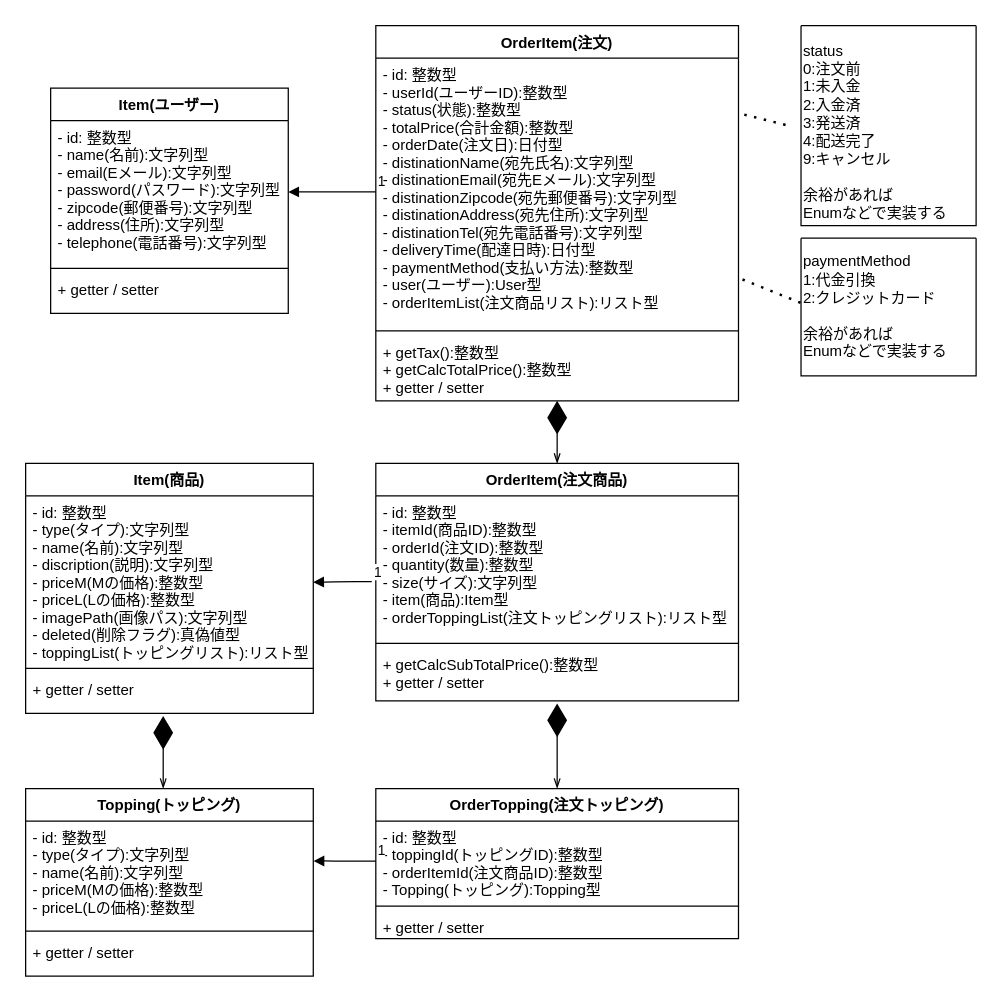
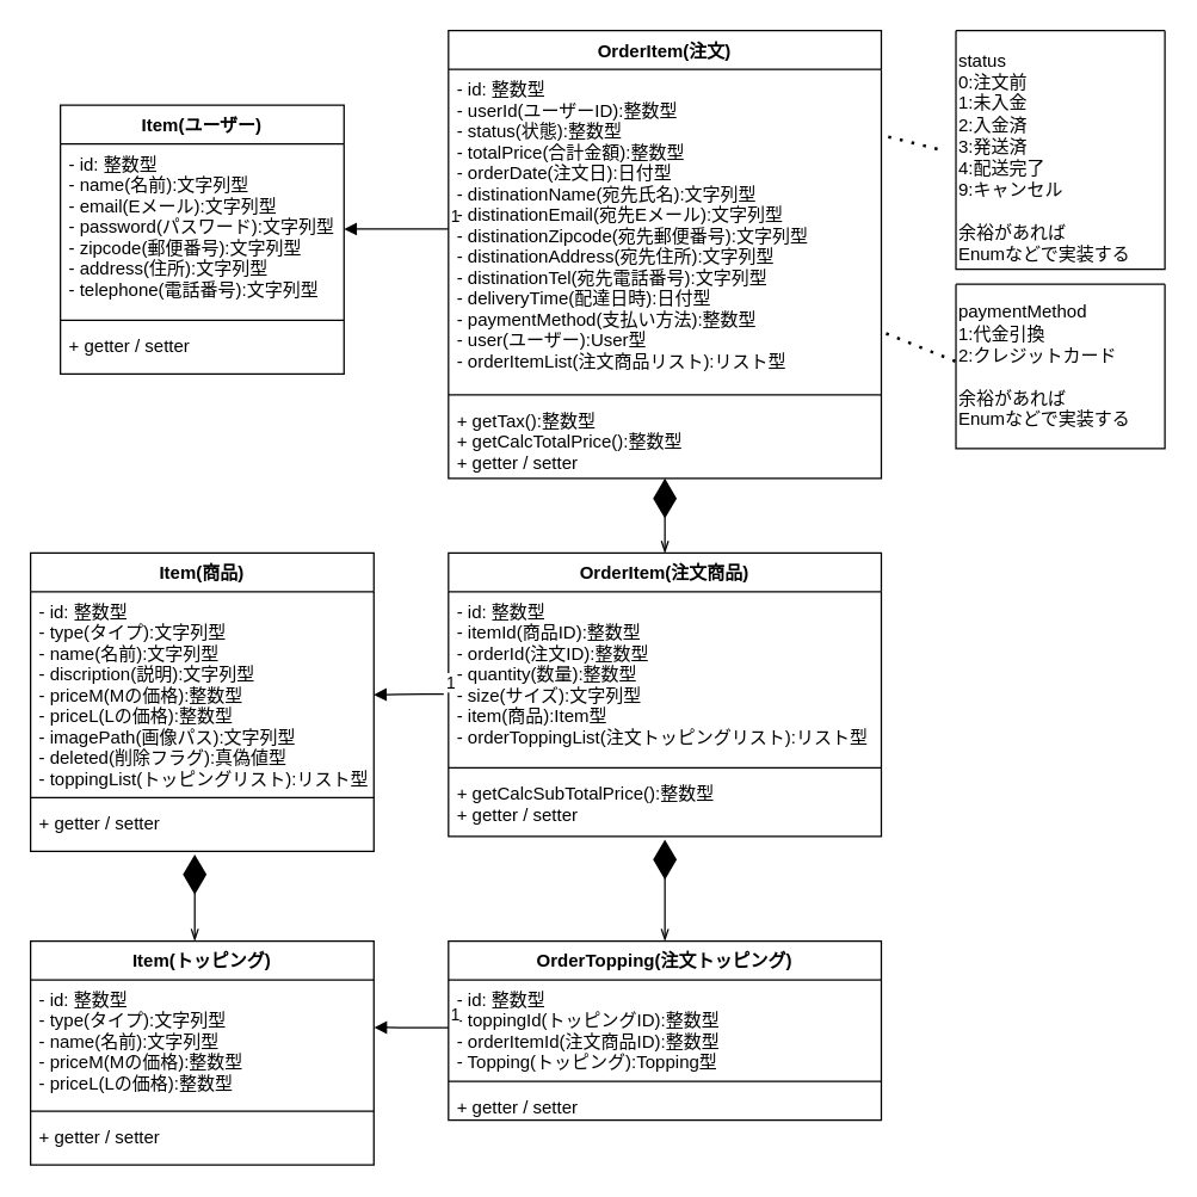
  <mxCell id="0" />
  <mxCell id="1" parent="0" />
  <mxCell id="2" value="name" style="endArrow=block;endFill=1;edgeStyle=orthogonalEdgeStyle;align=left;verticalAlign=top;entryX=1;entryY=0.5;entryDx=0;entryDy=0;exitX=0;exitY=0.5;exitDx=0;exitDy=0;sketch=0;shadow=0;rounded=1;labelBackgroundColor=#ffffff;noLabel=1;fontColor=none;html=1;" edge="1" parent="1" source="9" target="5"><mxGeometry x="-1" relative="1" as="geometry"><mxPoint x="240" y="180" as="sourcePoint" /><mxPoint x="400" y="180" as="targetPoint" /></mxGeometry></mxCell>
  <mxCell id="3" value="1" style="edgeLabel;resizable=0;html=1;align=left;verticalAlign=bottom;" connectable="0" vertex="1" parent="2"><mxGeometry x="-1" relative="1" as="geometry" /></mxCell>
  <mxCell id="4" value="Item(ユーザー)" style="swimlane;fontStyle=1;align=center;verticalAlign=top;childLayout=stackLayout;horizontal=1;startSize=26;horizontalStack=0;resizeParent=1;resizeParentMax=0;resizeLast=0;collapsible=1;marginBottom=0;" vertex="1" parent="1"><mxGeometry x="40" y="70" width="190" height="180" as="geometry" /></mxCell>
  <mxCell id="5" value="- id: 整数型&#10;- name(名前):文字列型 &#10;- email(Eメール):文字列型&#10;- password(パスワード):文字列型&#10;- zipcode(郵便番号):文字列型&#10;- address(住所):文字列型&#10;- telephone(電話番号):文字列型&#10;" style="text;strokeColor=none;fillColor=none;align=left;verticalAlign=top;spacingLeft=4;spacingRight=4;overflow=hidden;rotatable=0;points=[[0,0.5],[1,0.5]];portConstraint=eastwest;" vertex="1" parent="4"><mxGeometry y="26" width="190" height="114" as="geometry" /></mxCell>
  <mxCell id="6" value="" style="line;strokeWidth=1;fillColor=none;align=left;verticalAlign=middle;spacingTop=-1;spacingLeft=3;spacingRight=3;rotatable=0;labelPosition=right;points=[];portConstraint=eastwest;" vertex="1" parent="4"><mxGeometry y="140" width="190" height="8" as="geometry" /></mxCell>
  <mxCell id="7" value="+ getter / setter" style="text;strokeColor=none;fillColor=none;align=left;verticalAlign=top;spacingLeft=4;spacingRight=4;overflow=hidden;rotatable=0;points=[[0,0.5],[1,0.5]];portConstraint=eastwest;" vertex="1" parent="4"><mxGeometry y="148" width="190" height="32" as="geometry" /></mxCell>
  <mxCell id="8" value="OrderItem(注文)" style="swimlane;fontStyle=1;align=center;verticalAlign=top;childLayout=stackLayout;horizontal=1;startSize=26;horizontalStack=0;resizeParent=1;resizeParentMax=0;resizeLast=0;collapsible=1;marginBottom=0;fillColor=#FFFFFF;" vertex="1" parent="1"><mxGeometry x="300" y="20" width="290" height="300" as="geometry" /></mxCell>
  <mxCell id="9" value="- id: 整数型&#10;- userId(ユーザーID):整数型 &#10;- status(状態):整数型&#10;- totalPrice(合計金額):整数型&#10;- orderDate(注文日):日付型&#10;- distinationName(宛先氏名):文字列型&#10;- distinationEmail(宛先Eメール):文字列型&#10;- distinationZipcode(宛先郵便番号):文字列型&#10;- distinationAddress(宛先住所):文字列型&#10;- distinationTel(宛先電話番号):文字列型&#10;- deliveryTime(配達日時):日付型&#10;- paymentMethod(支払い方法):整数型&#10;- user(ユーザー):User型&#10;- orderItemList(注文商品リスト):リスト型" style="text;strokeColor=none;fillColor=none;align=left;verticalAlign=top;spacingLeft=4;spacingRight=4;overflow=hidden;rotatable=0;points=[[0,0.5],[1,0.5]];portConstraint=eastwest;" vertex="1" parent="8"><mxGeometry y="26" width="290" height="214" as="geometry" /></mxCell>
  <mxCell id="10" value="" style="line;strokeWidth=1;fillColor=none;align=left;verticalAlign=middle;spacingTop=-1;spacingLeft=3;spacingRight=3;rotatable=0;labelPosition=right;points=[];portConstraint=eastwest;" vertex="1" parent="8"><mxGeometry y="240" width="290" height="8" as="geometry" /></mxCell>
  <mxCell id="11" value="+ getTax():整数型&#10;+ getCalcTotalPrice():整数型&#10;+ getter / setter" style="text;strokeColor=none;fillColor=none;align=left;verticalAlign=top;spacingLeft=4;spacingRight=4;overflow=hidden;rotatable=0;points=[[0,0.5],[1,0.5]];portConstraint=eastwest;" vertex="1" parent="8"><mxGeometry y="248" width="290" height="52" as="geometry" /></mxCell>
  <mxCell id="12" value="OrderItem(注文商品)" style="swimlane;fontStyle=1;align=center;verticalAlign=top;childLayout=stackLayout;horizontal=1;startSize=26;horizontalStack=0;resizeParent=1;resizeParentMax=0;resizeLast=0;collapsible=1;marginBottom=0;" vertex="1" parent="1"><mxGeometry x="300" y="370" width="290" height="190" as="geometry" /></mxCell>
  <mxCell id="13" value="- id: 整数型&#10;- itemId(商品ID):整数型 &#10;- orderId(注文ID):整数型&#10;- quantity(数量):整数型&#10;- size(サイズ):文字列型&#10;- item(商品):Item型&#10;- orderToppingList(注文トッピングリスト):リスト型" style="text;strokeColor=none;fillColor=none;align=left;verticalAlign=top;spacingLeft=4;spacingRight=4;overflow=hidden;rotatable=0;points=[[0,0.5],[1,0.5]];portConstraint=eastwest;" vertex="1" parent="12"><mxGeometry y="26" width="290" height="114" as="geometry" /></mxCell>
  <mxCell id="14" value="" style="line;strokeWidth=1;fillColor=none;align=left;verticalAlign=middle;spacingTop=-1;spacingLeft=3;spacingRight=3;rotatable=0;labelPosition=right;points=[];portConstraint=eastwest;" vertex="1" parent="12"><mxGeometry y="140" width="290" height="8" as="geometry" /></mxCell>
  <mxCell id="15" value="+ getCalcSubTotalPrice():整数型&#10;+ getter / setter" style="text;strokeColor=none;fillColor=none;align=left;verticalAlign=top;spacingLeft=4;spacingRight=4;overflow=hidden;rotatable=0;points=[[0,0.5],[1,0.5]];portConstraint=eastwest;" vertex="1" parent="12"><mxGeometry y="148" width="290" height="42" as="geometry" /></mxCell>
  <mxCell id="16" value="" style="endArrow=diamondThin;endFill=1;endSize=24;html=1;exitX=0.5;exitY=0;exitDx=0;exitDy=0;startArrow=openThin;startFill=0;" edge="1" parent="1" source="12"><mxGeometry width="160" relative="1" as="geometry"><mxPoint x="240" y="360" as="sourcePoint" /><mxPoint x="445" y="320" as="targetPoint" /></mxGeometry></mxCell>
  <mxCell id="17" value="" style="endArrow=diamondThin;endFill=1;endSize=24;html=1;exitX=0.5;exitY=0;exitDx=0;exitDy=0;startArrow=openThin;startFill=0;" edge="1" parent="1" source="18"><mxGeometry width="160" relative="1" as="geometry"><mxPoint x="451" y="670" as="sourcePoint" /><mxPoint x="445" y="562" as="targetPoint" /></mxGeometry></mxCell>
  <mxCell id="18" value="OrderTopping(注文トッピング)" style="swimlane;fontStyle=1;align=center;verticalAlign=top;childLayout=stackLayout;horizontal=1;startSize=26;horizontalStack=0;resizeParent=1;resizeParentMax=0;resizeLast=0;collapsible=1;marginBottom=0;" vertex="1" parent="1"><mxGeometry x="300" y="630" width="290" height="120" as="geometry" /></mxCell>
  <mxCell id="19" value="- id: 整数型&#10;- toppingId(トッピングID):整数型 &#10;- orderItemId(注文商品ID):整数型&#10;- Topping(トッピング):Topping型" style="text;strokeColor=none;fillColor=none;align=left;verticalAlign=top;spacingLeft=4;spacingRight=4;overflow=hidden;rotatable=0;points=[[0,0.5],[1,0.5]];portConstraint=eastwest;" vertex="1" parent="18"><mxGeometry y="26" width="290" height="64" as="geometry" /></mxCell>
  <mxCell id="20" value="" style="line;strokeWidth=1;fillColor=none;align=left;verticalAlign=middle;spacingTop=-1;spacingLeft=3;spacingRight=3;rotatable=0;labelPosition=right;points=[];portConstraint=eastwest;" vertex="1" parent="18"><mxGeometry y="90" width="290" height="8" as="geometry" /></mxCell>
  <mxCell id="21" value="+ getter / setter" style="text;strokeColor=none;fillColor=none;align=left;verticalAlign=top;spacingLeft=4;spacingRight=4;overflow=hidden;rotatable=0;points=[[0,0.5],[1,0.5]];portConstraint=eastwest;" vertex="1" parent="18"><mxGeometry y="98" width="290" height="22" as="geometry" /></mxCell>
  <mxCell id="22" value="Item(商品)" style="swimlane;fontStyle=1;align=center;verticalAlign=top;childLayout=stackLayout;horizontal=1;startSize=26;horizontalStack=0;resizeParent=1;resizeParentMax=0;resizeLast=0;collapsible=1;marginBottom=0;" vertex="1" parent="1"><mxGeometry x="20" y="370" width="230" height="200" as="geometry" /></mxCell>
  <mxCell id="23" value="- id: 整数型&#10;- type(タイプ):文字列型&#10;- name(名前):文字列型 &#10;- discription(説明):文字列型&#10;- priceM(Mの価格):整数型&#10;- priceL(Lの価格):整数型&#10;- imagePath(画像パス):文字列型&#10;- deleted(削除フラグ):真偽値型&#10;- toppingList(トッピングリスト):リスト型" style="text;strokeColor=none;fillColor=none;align=left;verticalAlign=top;spacingLeft=4;spacingRight=4;overflow=hidden;rotatable=0;points=[[0,0.5],[1,0.5]];portConstraint=eastwest;" vertex="1" parent="22"><mxGeometry y="26" width="230" height="134" as="geometry" /></mxCell>
  <mxCell id="24" value="name" style="endArrow=block;endFill=1;html=1;edgeStyle=orthogonalEdgeStyle;align=left;verticalAlign=top;exitX=-0.011;exitY=0.602;exitDx=0;exitDy=0;exitPerimeter=0;noLabel=1;fontColor=none;" edge="1" parent="22" source="13"><mxGeometry x="-1" relative="1" as="geometry"><mxPoint x="260" y="100" as="sourcePoint" /><mxPoint x="230" y="95" as="targetPoint" /></mxGeometry></mxCell>
  <mxCell id="25" value="1" style="edgeLabel;resizable=0;html=1;align=left;verticalAlign=bottom;" connectable="0" vertex="1" parent="24"><mxGeometry x="-1" relative="1" as="geometry" /></mxCell>
  <mxCell id="26" value="" style="line;strokeWidth=1;fillColor=none;align=left;verticalAlign=middle;spacingTop=-1;spacingLeft=3;spacingRight=3;rotatable=0;labelPosition=right;points=[];portConstraint=eastwest;" vertex="1" parent="22"><mxGeometry y="160" width="230" height="8" as="geometry" /></mxCell>
  <mxCell id="27" value="+ getter / setter" style="text;strokeColor=none;fillColor=none;align=left;verticalAlign=top;spacingLeft=4;spacingRight=4;overflow=hidden;rotatable=0;points=[[0,0.5],[1,0.5]];portConstraint=eastwest;" vertex="1" parent="22"><mxGeometry y="168" width="230" height="32" as="geometry" /></mxCell>
- <mxCell id="28" value="Topping(トッピング)" style="swimlane;fontStyle=1;align=center;verticalAlign=top;childLayout=stackLayout;horizontal=1;startSize=26;horizontalStack=0;resizeParent=1;resizeParentMax=0;resizeLast=0;collapsible=1;marginBottom=0;" vertex="1" parent="1"><mxGeometry x="20" y="630" width="230" height="150" as="geometry" /></mxCell>
+ <mxCell id="28" value="Item(トッピング)" style="swimlane;fontStyle=1;align=center;verticalAlign=top;childLayout=stackLayout;horizontal=1;startSize=26;horizontalStack=0;resizeParent=1;resizeParentMax=0;resizeLast=0;collapsible=1;marginBottom=0;" vertex="1" parent="1"><mxGeometry x="20" y="630" width="230" height="150" as="geometry" /></mxCell>
  <mxCell id="29" value="- id: 整数型&#10;- type(タイプ):文字列型&#10;- name(名前):文字列型 &#10;- priceM(Mの価格):整数型&#10;- priceL(Lの価格):整数型&#10;" style="text;strokeColor=none;fillColor=none;align=left;verticalAlign=top;spacingLeft=4;spacingRight=4;overflow=hidden;rotatable=0;points=[[0,0.5],[1,0.5]];portConstraint=eastwest;" vertex="1" parent="28"><mxGeometry y="26" width="230" height="84" as="geometry" /></mxCell>
  <mxCell id="30" value="" style="line;strokeWidth=1;fillColor=none;align=left;verticalAlign=middle;spacingTop=-1;spacingLeft=3;spacingRight=3;rotatable=0;labelPosition=right;points=[];portConstraint=eastwest;" vertex="1" parent="28"><mxGeometry y="110" width="230" height="8" as="geometry" /></mxCell>
  <mxCell id="31" value="+ getter / setter" style="text;strokeColor=none;fillColor=none;align=left;verticalAlign=top;spacingLeft=4;spacingRight=4;overflow=hidden;rotatable=0;points=[[0,0.5],[1,0.5]];portConstraint=eastwest;" vertex="1" parent="28"><mxGeometry y="118" width="230" height="32" as="geometry" /></mxCell>
  <mxCell id="32" value="name" style="endArrow=block;endFill=1;html=1;edgeStyle=orthogonalEdgeStyle;align=left;verticalAlign=top;entryX=1.001;entryY=0.38;entryDx=0;entryDy=0;entryPerimeter=0;noLabel=1;fontColor=none;exitX=0;exitY=0.5;exitDx=0;exitDy=0;" edge="1" parent="1" source="19" target="29"><mxGeometry x="-1" relative="1" as="geometry"><mxPoint x="290" y="670" as="sourcePoint" /><mxPoint x="230" y="670" as="targetPoint" /></mxGeometry></mxCell>
  <mxCell id="33" value="1" style="edgeLabel;resizable=0;html=1;align=left;verticalAlign=bottom;" connectable="0" vertex="1" parent="32"><mxGeometry x="-1" relative="1" as="geometry" /></mxCell>
  <mxCell id="34" value="" style="endArrow=diamondThin;endFill=1;endSize=24;html=1;startArrow=openThin;startFill=0;" edge="1" parent="1"><mxGeometry width="160" relative="1" as="geometry"><mxPoint x="130" y="630" as="sourcePoint" /><mxPoint x="130" y="572" as="targetPoint" /></mxGeometry></mxCell>
  <mxCell id="35" value="" style="swimlane;startSize=0;fontColor=none;fillColor=#FFFFFF;" vertex="1" parent="1"><mxGeometry x="640" y="20" width="140" height="160" as="geometry" /></mxCell>
  <mxCell id="36" value="status&lt;br&gt;0:注文前&lt;br&gt;1:未入金&lt;br&gt;&lt;div&gt;&lt;span&gt;2:入金済&lt;/span&gt;&lt;/div&gt;3:発送済&lt;br&gt;4:配送完了&lt;br&gt;9:キャンセル&lt;br&gt;&lt;br&gt;余裕があれば&lt;br&gt;Enumなどで実装する" style="text;html=1;align=left;verticalAlign=middle;resizable=0;points=[];autosize=1;strokeColor=none;fontColor=none;" vertex="1" parent="35"><mxGeometry y="15" width="130" height="140" as="geometry" /></mxCell>
  <mxCell id="37" value="" style="endArrow=none;dashed=1;html=1;dashPattern=1 3;strokeWidth=2;shadow=0;labelBackgroundColor=#ffffff;fontColor=none;exitX=1.016;exitY=0.211;exitDx=0;exitDy=0;exitPerimeter=0;" edge="1" parent="1" source="9"><mxGeometry width="50" height="50" relative="1" as="geometry"><mxPoint x="430" y="150" as="sourcePoint" /><mxPoint x="630" y="100" as="targetPoint" /></mxGeometry></mxCell>
  <mxCell id="38" value="" style="swimlane;startSize=0;fontColor=none;fillColor=#FFFFFF;" vertex="1" parent="1"><mxGeometry x="640" y="190" width="140" height="110" as="geometry" /></mxCell>
  <mxCell id="39" value="paymentMethod&lt;br&gt;1:代金引換&lt;br&gt;2:クレジットカード&lt;br&gt;&lt;br&gt;余裕があれば&lt;br&gt;Enumなどで実装する" style="text;html=1;align=left;verticalAlign=middle;resizable=0;points=[];autosize=1;strokeColor=none;fontColor=none;" vertex="1" parent="38"><mxGeometry y="10" width="130" height="90" as="geometry" /></mxCell>
  <mxCell id="40" value="" style="endArrow=none;dashed=1;html=1;dashPattern=1 3;strokeWidth=2;shadow=0;labelBackgroundColor=#ffffff;fontColor=none;exitX=1.011;exitY=0.827;exitDx=0;exitDy=0;exitPerimeter=0;entryX=-0.001;entryY=0.463;entryDx=0;entryDy=0;entryPerimeter=0;" edge="1" parent="1" source="9" target="39"><mxGeometry width="50" height="50" relative="1" as="geometry"><mxPoint x="604.64" y="101.154" as="sourcePoint" /><mxPoint x="640" y="110" as="targetPoint" /></mxGeometry></mxCell>
